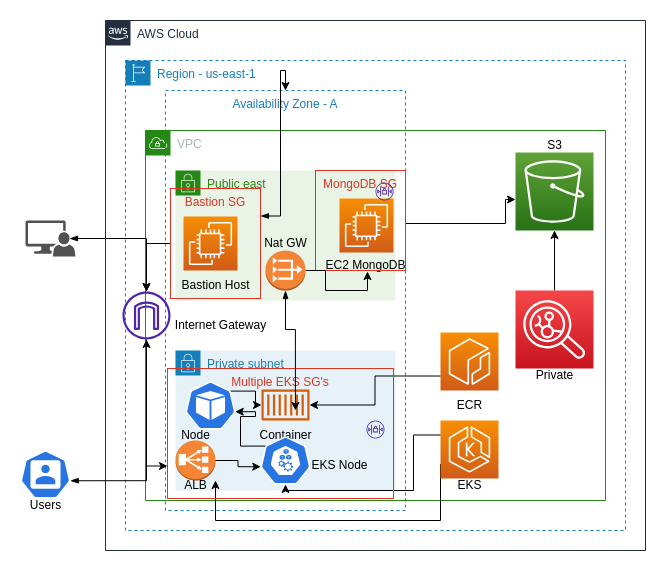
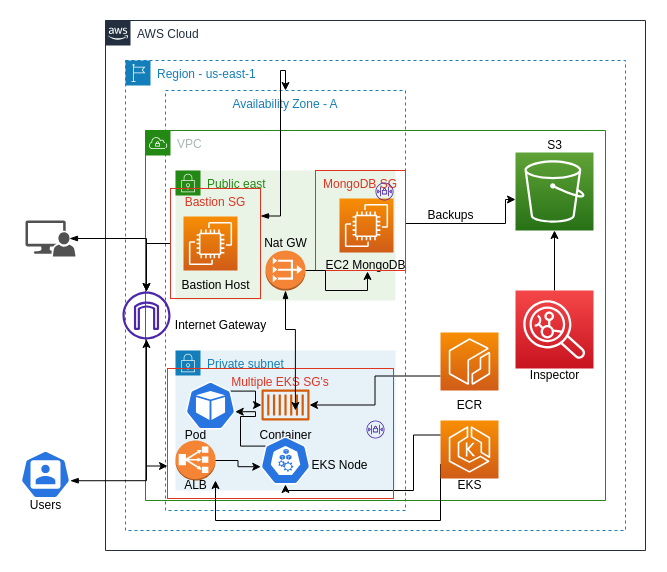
  <mxCell id="0" />
  <mxCell id="1" parent="0" />
  <mxCell id="2" value="AWS Cloud" style="points=[[0,0],[0.25,0],[0.5,0],[0.75,0],[1,0],[1,0.25],[1,0.5],[1,0.75],[1,1],[0.75,1],[0.5,1],[0.25,1],[0,1],[0,0.75],[0,0.5],[0,0.25]];outlineConnect=0;gradientColor=none;html=1;whiteSpace=wrap;fontSize=12;fontStyle=0;container=1;pointerEvents=0;collapsible=0;recursiveResize=0;shape=mxgraph.aws4.group;grIcon=mxgraph.aws4.group_aws_cloud_alt;strokeColor=#232F3E;fillColor=none;verticalAlign=top;align=left;spacingLeft=30;fontColor=#232F3E;dashed=0;" vertex="1" parent="1"><mxGeometry x="105" y="20" width="540" height="530" as="geometry" /></mxCell>
  <mxCell id="3" value="Region - us-east-1" style="points=[[0,0],[0.25,0],[0.5,0],[0.75,0],[1,0],[1,0.25],[1,0.5],[1,0.75],[1,1],[0.75,1],[0.5,1],[0.25,1],[0,1],[0,0.75],[0,0.5],[0,0.25]];outlineConnect=0;gradientColor=none;html=1;whiteSpace=wrap;fontSize=12;fontStyle=0;container=1;pointerEvents=0;collapsible=0;recursiveResize=0;shape=mxgraph.aws4.group;grIcon=mxgraph.aws4.group_region;strokeColor=#147EBA;fillColor=none;verticalAlign=top;align=left;spacingLeft=30;fontColor=#147EBA;dashed=1;" vertex="1" parent="1"><mxGeometry x="125" y="60" width="500" height="470" as="geometry" /></mxCell>
  <mxCell id="4" value="Availability Zone - A" style="fillColor=none;strokeColor=#147EBA;dashed=1;verticalAlign=top;fontStyle=0;fontColor=#147EBA;whiteSpace=wrap;html=1;" vertex="1" parent="3"><mxGeometry x="40" y="30" width="240" height="420" as="geometry" /></mxCell>
  <mxCell id="5" value="Private subnet" style="points=[[0,0],[0.25,0],[0.5,0],[0.75,0],[1,0],[1,0.25],[1,0.5],[1,0.75],[1,1],[0.75,1],[0.5,1],[0.25,1],[0,1],[0,0.75],[0,0.5],[0,0.25]];outlineConnect=0;gradientColor=none;html=1;whiteSpace=wrap;fontSize=12;fontStyle=0;container=1;pointerEvents=0;collapsible=0;recursiveResize=0;shape=mxgraph.aws4.group;grIcon=mxgraph.aws4.group_security_group;grStroke=0;strokeColor=#147EBA;fillColor=#E6F2F8;verticalAlign=top;align=left;spacingLeft=30;fontColor=#147EBA;dashed=0;" vertex="1" parent="3"><mxGeometry x="50" y="290" width="220" height="140" as="geometry" /></mxCell>
  <mxCell id="6" value="Public east" style="points=[[0,0],[0.25,0],[0.5,0],[0.75,0],[1,0],[1,0.25],[1,0.5],[1,0.75],[1,1],[0.75,1],[0.5,1],[0.25,1],[0,1],[0,0.75],[0,0.5],[0,0.25]];outlineConnect=0;gradientColor=none;html=1;whiteSpace=wrap;fontSize=12;fontStyle=0;container=1;pointerEvents=0;collapsible=0;recursiveResize=0;shape=mxgraph.aws4.group;grIcon=mxgraph.aws4.group_security_group;grStroke=0;strokeColor=#248814;fillColor=#E9F3E6;verticalAlign=top;align=left;spacingLeft=30;fontColor=#248814;dashed=0;" vertex="1" parent="3"><mxGeometry x="50" y="110" width="220" height="130" as="geometry" /></mxCell>
  <mxCell id="7" value="EKS Node" style="text;html=1;align=center;verticalAlign=middle;resizable=0;points=[];autosize=1;strokeColor=none;fillColor=none;" vertex="1" parent="3"><mxGeometry x="174" y="390" width="80" height="30" as="geometry" /></mxCell>
- <mxCell id="8" value="Node" style="text;html=1;align=center;verticalAlign=middle;resizable=0;points=[];autosize=1;strokeColor=none;fillColor=none;" vertex="1" parent="3"><mxGeometry x="50" y="360" width="40" height="30" as="geometry" /></mxCell>
+ <mxCell id="8" value="Pod" style="text;html=1;align=center;verticalAlign=middle;resizable=0;points=[];autosize=1;strokeColor=none;fillColor=none;" vertex="1" parent="3"><mxGeometry x="50" y="360" width="40" height="30" as="geometry" /></mxCell>
  <mxCell id="9" value="Bastion Host" style="text;html=1;align=center;verticalAlign=middle;resizable=0;points=[];autosize=1;strokeColor=none;fillColor=none;" vertex="1" parent="3"><mxGeometry x="45" y="210" width="90" height="30" as="geometry" /></mxCell>
  <mxCell id="10" value="Internet Gateway" style="text;html=1;align=center;verticalAlign=middle;resizable=0;points=[];autosize=1;strokeColor=none;fillColor=none;" vertex="1" parent="3"><mxGeometry x="40" y="250" width="110" height="30" as="geometry" /></mxCell>
  <mxCell id="11" value="VPC" style="points=[[0,0],[0.25,0],[0.5,0],[0.75,0],[1,0],[1,0.25],[1,0.5],[1,0.75],[1,1],[0.75,1],[0.5,1],[0.25,1],[0,1],[0,0.75],[0,0.5],[0,0.25]];outlineConnect=0;gradientColor=none;html=1;whiteSpace=wrap;fontSize=12;fontStyle=0;container=1;pointerEvents=0;collapsible=0;recursiveResize=0;shape=mxgraph.aws4.group;grIcon=mxgraph.aws4.group_vpc;strokeColor=#248814;fillColor=none;verticalAlign=top;align=left;spacingLeft=30;fontColor=#AAB7B8;dashed=0;" vertex="1" parent="1"><mxGeometry x="145" y="130" width="460" height="370" as="geometry" /></mxCell>
  <mxCell id="12" style="edgeStyle=orthogonalEdgeStyle;rounded=0;orthogonalLoop=1;jettySize=auto;html=1;exitX=0;exitY=0.75;exitDx=0;exitDy=0;exitPerimeter=0;" edge="1" parent="11" source="13" target="29"><mxGeometry relative="1" as="geometry"><Array as="points"><mxPoint x="295" y="390" /><mxPoint x="70" y="390" /></Array></mxGeometry></mxCell>
  <mxCell id="13" value="" style="sketch=0;points=[[0,0,0],[0.25,0,0],[0.5,0,0],[0.75,0,0],[1,0,0],[0,1,0],[0.25,1,0],[0.5,1,0],[0.75,1,0],[1,1,0],[0,0.25,0],[0,0.5,0],[0,0.75,0],[1,0.25,0],[1,0.5,0],[1,0.75,0]];outlineConnect=0;fontColor=#232F3E;gradientColor=#F78E04;gradientDirection=north;fillColor=#D05C17;strokeColor=#ffffff;dashed=0;verticalLabelPosition=bottom;verticalAlign=top;align=center;html=1;fontSize=12;fontStyle=0;aspect=fixed;shape=mxgraph.aws4.resourceIcon;resIcon=mxgraph.aws4.eks;" vertex="1" parent="11"><mxGeometry x="295" y="290" width="58" height="58" as="geometry" /></mxCell>
  <mxCell id="14" value="" style="sketch=0;outlineConnect=0;fontColor=#232F3E;gradientColor=none;fillColor=#D45B07;strokeColor=none;dashed=0;verticalLabelPosition=bottom;verticalAlign=top;align=center;html=1;fontSize=12;fontStyle=0;aspect=fixed;pointerEvents=1;shape=mxgraph.aws4.container_1;" vertex="1" parent="11"><mxGeometry x="116" y="259" width="48" height="31" as="geometry" /></mxCell>
  <mxCell id="15" value="" style="sketch=0;points=[[0,0,0],[0.25,0,0],[0.5,0,0],[0.75,0,0],[1,0,0],[0,1,0],[0.25,1,0],[0.5,1,0],[0.75,1,0],[1,1,0],[0,0.25,0],[0,0.5,0],[0,0.75,0],[1,0.25,0],[1,0.5,0],[1,0.75,0]];outlineConnect=0;fontColor=#232F3E;gradientColor=#60A337;gradientDirection=north;fillColor=#277116;strokeColor=#ffffff;dashed=0;verticalLabelPosition=bottom;verticalAlign=top;align=center;html=1;fontSize=12;fontStyle=0;aspect=fixed;shape=mxgraph.aws4.resourceIcon;resIcon=mxgraph.aws4.s3;" vertex="1" parent="11"><mxGeometry x="370" y="22" width="78" height="78" as="geometry" /></mxCell>
  <mxCell id="16" style="edgeStyle=orthogonalEdgeStyle;rounded=0;orthogonalLoop=1;jettySize=auto;html=1;exitX=0;exitY=0.75;exitDx=0;exitDy=0;exitPerimeter=0;" edge="1" parent="11" source="17" target="14"><mxGeometry relative="1" as="geometry" /></mxCell>
  <mxCell id="17" value="" style="sketch=0;points=[[0,0,0],[0.25,0,0],[0.5,0,0],[0.75,0,0],[1,0,0],[0,1,0],[0.25,1,0],[0.5,1,0],[0.75,1,0],[1,1,0],[0,0.25,0],[0,0.5,0],[0,0.75,0],[1,0.25,0],[1,0.5,0],[1,0.75,0]];outlineConnect=0;fontColor=#232F3E;gradientColor=#F78E04;gradientDirection=north;fillColor=#D05C17;strokeColor=#ffffff;dashed=0;verticalLabelPosition=bottom;verticalAlign=top;align=center;html=1;fontSize=12;fontStyle=0;aspect=fixed;shape=mxgraph.aws4.resourceIcon;resIcon=mxgraph.aws4.ecr;" vertex="1" parent="11"><mxGeometry x="295" y="202" width="58" height="58" as="geometry" /></mxCell>
  <mxCell id="18" value="ECR" style="text;html=1;align=center;verticalAlign=middle;resizable=0;points=[];autosize=1;strokeColor=none;fillColor=none;" vertex="1" parent="11"><mxGeometry x="299" y="260" width="50" height="30" as="geometry" /></mxCell>
  <mxCell id="19" value="EKS" style="text;html=1;align=center;verticalAlign=middle;resizable=0;points=[];autosize=1;strokeColor=none;fillColor=none;" vertex="1" parent="11"><mxGeometry x="299" y="340" width="50" height="30" as="geometry" /></mxCell>
  <mxCell id="20" value="S3" style="text;html=1;align=center;verticalAlign=middle;resizable=0;points=[];autosize=1;strokeColor=none;fillColor=none;" vertex="1" parent="11"><mxGeometry x="389" width="40" height="30" as="geometry" /></mxCell>
  <mxCell id="21" value="Container" style="text;html=1;align=center;verticalAlign=middle;resizable=0;points=[];autosize=1;strokeColor=none;fillColor=none;" vertex="1" parent="11"><mxGeometry x="100" y="290" width="80" height="30" as="geometry" /></mxCell>
  <mxCell id="22" style="edgeStyle=orthogonalEdgeStyle;rounded=0;orthogonalLoop=1;jettySize=auto;html=1;exitX=0.9;exitY=0.2;exitDx=0;exitDy=0;exitPerimeter=0;" edge="1" parent="11" source="23" target="14"><mxGeometry relative="1" as="geometry" /></mxCell>
  <mxCell id="23" value="" style="sketch=0;html=1;dashed=0;whitespace=wrap;fillColor=#2875E2;strokeColor=#ffffff;points=[[0.005,0.63,0],[0.1,0.2,0],[0.9,0.2,0],[0.5,0,0],[0.995,0.63,0],[0.72,0.99,0],[0.5,1,0],[0.28,0.99,0]];verticalLabelPosition=bottom;align=center;verticalAlign=top;shape=mxgraph.kubernetes.icon;prIcon=pod" vertex="1" parent="11"><mxGeometry x="40" y="251" width="50" height="48" as="geometry" /></mxCell>
+ <mxCell id="24" value="Backups" style="text;html=1;align=center;verticalAlign=middle;resizable=0;points=[];autosize=1;strokeColor=none;fillColor=none;" vertex="1" parent="11"><mxGeometry x="270" y="70" width="70" height="30" as="geometry" /></mxCell>
  <mxCell id="25" style="edgeStyle=orthogonalEdgeStyle;rounded=0;orthogonalLoop=1;jettySize=auto;html=1;exitX=0.5;exitY=0;exitDx=0;exitDy=0;exitPerimeter=0;entryX=0.5;entryY=1;entryDx=0;entryDy=0;entryPerimeter=0;" edge="1" parent="11" source="26" target="15"><mxGeometry relative="1" as="geometry" /></mxCell>
  <mxCell id="26" value="" style="sketch=0;points=[[0,0,0],[0.25,0,0],[0.5,0,0],[0.75,0,0],[1,0,0],[0,1,0],[0.25,1,0],[0.5,1,0],[0.75,1,0],[1,1,0],[0,0.25,0],[0,0.5,0],[0,0.75,0],[1,0.25,0],[1,0.5,0],[1,0.75,0]];outlineConnect=0;fontColor=#232F3E;gradientColor=#F54749;gradientDirection=north;fillColor=#C7131F;strokeColor=#ffffff;dashed=0;verticalLabelPosition=bottom;verticalAlign=top;align=center;html=1;fontSize=12;fontStyle=0;aspect=fixed;shape=mxgraph.aws4.resourceIcon;resIcon=mxgraph.aws4.inspector;" vertex="1" parent="11"><mxGeometry x="370" y="160" width="78" height="78" as="geometry" /></mxCell>
- <mxCell id="27" value="Private" style="text;html=1;align=center;verticalAlign=middle;resizable=0;points=[];autosize=1;strokeColor=none;fillColor=none;" vertex="1" parent="11"><mxGeometry x="374" y="230" width="70" height="30" as="geometry" /></mxCell>
+ <mxCell id="27" value="Inspector" style="text;html=1;align=center;verticalAlign=middle;resizable=0;points=[];autosize=1;strokeColor=none;fillColor=none;" vertex="1" parent="11"><mxGeometry x="374" y="230" width="70" height="30" as="geometry" /></mxCell>
  <mxCell id="28" value="" style="sketch=0;points=[[0,0,0],[0.25,0,0],[0.5,0,0],[0.75,0,0],[1,0,0],[0,1,0],[0.25,1,0],[0.5,1,0],[0.75,1,0],[1,1,0],[0,0.25,0],[0,0.5,0],[0,0.75,0],[1,0.25,0],[1,0.5,0],[1,0.75,0]];outlineConnect=0;fontColor=#232F3E;gradientColor=#F78E04;gradientDirection=north;fillColor=#D05C17;strokeColor=#ffffff;dashed=0;verticalLabelPosition=bottom;verticalAlign=top;align=center;html=1;fontSize=12;fontStyle=0;aspect=fixed;shape=mxgraph.aws4.resourceIcon;resIcon=mxgraph.aws4.ec2;" vertex="1" parent="11"><mxGeometry x="38" y="86" width="54" height="54" as="geometry" /></mxCell>
  <mxCell id="29" value="" style="outlineConnect=0;dashed=0;verticalLabelPosition=bottom;verticalAlign=top;align=center;html=1;shape=mxgraph.aws3.classic_load_balancer;fillColor=#F58534;gradientColor=none;" vertex="1" parent="11"><mxGeometry x="30" y="310" width="40" height="40" as="geometry" /></mxCell>
  <mxCell id="30" value="ALB" style="text;html=1;align=center;verticalAlign=middle;resizable=0;points=[];autosize=1;strokeColor=none;fillColor=none;" vertex="1" parent="11"><mxGeometry x="25" y="340" width="50" height="30" as="geometry" /></mxCell>
  <mxCell id="31" value="EC2 MongoDB" style="text;html=1;align=center;verticalAlign=middle;resizable=0;points=[];autosize=1;strokeColor=none;fillColor=none;" vertex="1" parent="11"><mxGeometry x="170" y="120" width="100" height="30" as="geometry" /></mxCell>
  <mxCell id="32" value="" style="sketch=0;points=[[0,0,0],[0.25,0,0],[0.5,0,0],[0.75,0,0],[1,0,0],[0,1,0],[0.25,1,0],[0.5,1,0],[0.75,1,0],[1,1,0],[0,0.25,0],[0,0.5,0],[0,0.75,0],[1,0.25,0],[1,0.5,0],[1,0.75,0]];outlineConnect=0;fontColor=#232F3E;gradientColor=#F78E04;gradientDirection=north;fillColor=#D05C17;strokeColor=#ffffff;dashed=0;verticalLabelPosition=bottom;verticalAlign=top;align=center;html=1;fontSize=12;fontStyle=0;aspect=fixed;shape=mxgraph.aws4.resourceIcon;resIcon=mxgraph.aws4.ec2;" vertex="1" parent="11"><mxGeometry x="194" y="68" width="54" height="54" as="geometry" /></mxCell>
  <mxCell id="33" style="edgeStyle=orthogonalEdgeStyle;rounded=0;orthogonalLoop=1;jettySize=auto;html=1;" edge="1" parent="11" source="34" target="15"><mxGeometry relative="1" as="geometry"><Array as="points"><mxPoint x="360" y="93" /><mxPoint x="360" y="69" /></Array></mxGeometry></mxCell>
  <mxCell id="34" value="MongoDB SG" style="fillColor=none;strokeColor=#DD3522;verticalAlign=top;fontStyle=0;fontColor=#DD3522;whiteSpace=wrap;html=1;" vertex="1" parent="11"><mxGeometry x="170" y="40" width="90" height="100" as="geometry" /></mxCell>
  <mxCell id="35" style="edgeStyle=orthogonalEdgeStyle;rounded=0;orthogonalLoop=1;jettySize=auto;html=1;exitX=0;exitY=0.5;exitDx=0;exitDy=0;" edge="1" parent="11" source="37" target="46"><mxGeometry relative="1" as="geometry" /></mxCell>
  <mxCell id="36" style="edgeStyle=orthogonalEdgeStyle;rounded=0;orthogonalLoop=1;jettySize=auto;html=1;exitX=1;exitY=0.25;exitDx=0;exitDy=0;startArrow=blockThin;startFill=1;" edge="1" parent="11" source="37" target="4"><mxGeometry relative="1" as="geometry" /></mxCell>
  <mxCell id="37" value="Bastion SG" style="fillColor=none;strokeColor=#DD3522;verticalAlign=top;fontStyle=0;fontColor=#DD3522;whiteSpace=wrap;html=1;" vertex="1" parent="11"><mxGeometry x="25" y="58" width="90" height="110" as="geometry" /></mxCell>
  <mxCell id="38" value="" style="sketch=0;html=1;dashed=0;whitespace=wrap;fillColor=#2875E2;strokeColor=#ffffff;points=[[0.005,0.63,0],[0.1,0.2,0],[0.9,0.2,0],[0.5,0,0],[0.995,0.63,0],[0.72,0.99,0],[0.5,1,0],[0.28,0.99,0]];verticalLabelPosition=bottom;align=center;verticalAlign=top;shape=mxgraph.kubernetes.icon;prIcon=node" vertex="1" parent="11"><mxGeometry x="115" y="306" width="50" height="48" as="geometry" /></mxCell>
  <mxCell id="39" style="edgeStyle=orthogonalEdgeStyle;rounded=0;orthogonalLoop=1;jettySize=auto;html=1;exitX=0;exitY=0.25;exitDx=0;exitDy=0;exitPerimeter=0;entryX=0.5;entryY=1;entryDx=0;entryDy=0;entryPerimeter=0;" edge="1" parent="11" source="13" target="38"><mxGeometry relative="1" as="geometry"><Array as="points"><mxPoint x="268" y="305" /><mxPoint x="268" y="360" /><mxPoint x="140" y="360" /></Array></mxGeometry></mxCell>
  <mxCell id="40" style="edgeStyle=orthogonalEdgeStyle;rounded=0;orthogonalLoop=1;jettySize=auto;html=1;exitX=0.1;exitY=0.2;exitDx=0;exitDy=0;exitPerimeter=0;entryX=0.995;entryY=0.63;entryDx=0;entryDy=0;entryPerimeter=0;" edge="1" parent="11" source="38" target="23"><mxGeometry relative="1" as="geometry" /></mxCell>
  <mxCell id="41" style="edgeStyle=orthogonalEdgeStyle;rounded=0;orthogonalLoop=1;jettySize=auto;html=1;exitX=1;exitY=0.5;exitDx=0;exitDy=0;exitPerimeter=0;entryX=0.005;entryY=0.63;entryDx=0;entryDy=0;entryPerimeter=0;" edge="1" parent="11" source="29" target="38"><mxGeometry relative="1" as="geometry" /></mxCell>
  <mxCell id="42" value="Multiple EKS SG's" style="fillColor=none;strokeColor=#DD3522;verticalAlign=top;fontStyle=0;fontColor=#DD3522;whiteSpace=wrap;html=1;" vertex="1" parent="11"><mxGeometry x="22" y="238" width="226" height="130" as="geometry" /></mxCell>
  <mxCell id="43" value="" style="sketch=0;outlineConnect=0;fontColor=#232F3E;gradientColor=none;fillColor=#4D27AA;strokeColor=none;dashed=0;verticalLabelPosition=bottom;verticalAlign=top;align=center;html=1;fontSize=12;fontStyle=0;aspect=fixed;pointerEvents=1;shape=mxgraph.aws4.network_access_control_list;" vertex="1" parent="11"><mxGeometry x="221" y="290" width="18" height="18" as="geometry" /></mxCell>
  <mxCell id="44" value="" style="sketch=0;outlineConnect=0;fontColor=#232F3E;gradientColor=none;fillColor=#4D27AA;strokeColor=none;dashed=0;verticalLabelPosition=bottom;verticalAlign=top;align=center;html=1;fontSize=12;fontStyle=0;aspect=fixed;pointerEvents=1;shape=mxgraph.aws4.network_access_control_list;" vertex="1" parent="11"><mxGeometry x="230" y="52" width="18" height="18" as="geometry" /></mxCell>
  <mxCell id="45" value="" style="edgeStyle=orthogonalEdgeStyle;rounded=0;orthogonalLoop=1;jettySize=auto;html=1;entryX=0;entryY=0.75;entryDx=0;entryDy=0;" edge="1" parent="11" source="46" target="42"><mxGeometry relative="1" as="geometry" /></mxCell>
  <mxCell id="46" value="" style="sketch=0;outlineConnect=0;fontColor=#232F3E;gradientColor=none;fillColor=#4D27AA;strokeColor=none;dashed=0;verticalLabelPosition=bottom;verticalAlign=top;align=center;html=1;fontSize=12;fontStyle=0;aspect=fixed;pointerEvents=1;shape=mxgraph.aws4.internet_gateway;" vertex="1" parent="11"><mxGeometry x="-23" y="161" width="48" height="48" as="geometry" /></mxCell>
  <mxCell id="47" style="edgeStyle=orthogonalEdgeStyle;rounded=0;orthogonalLoop=1;jettySize=auto;html=1;exitX=0.5;exitY=1;exitDx=0;exitDy=0;exitPerimeter=0;entryX=0.566;entryY=0.323;entryDx=0;entryDy=0;entryPerimeter=0;startArrow=blockThin;startFill=1;" edge="1" parent="11" source="49" target="42"><mxGeometry relative="1" as="geometry" /></mxCell>
  <mxCell id="48" style="edgeStyle=orthogonalEdgeStyle;rounded=0;orthogonalLoop=1;jettySize=auto;html=1;exitX=1;exitY=0.5;exitDx=0;exitDy=0;exitPerimeter=0;entryX=0.578;entryY=1.01;entryDx=0;entryDy=0;entryPerimeter=0;" edge="1" parent="11" source="49" target="34"><mxGeometry relative="1" as="geometry" /></mxCell>
  <mxCell id="49" value="" style="outlineConnect=0;dashed=0;verticalLabelPosition=bottom;verticalAlign=top;align=center;html=1;shape=mxgraph.aws3.vpc_nat_gateway;fillColor=#F58536;gradientColor=none;" vertex="1" parent="11"><mxGeometry x="120" y="120" width="40" height="40" as="geometry" /></mxCell>
  <mxCell id="50" value="Nat GW" style="text;html=1;align=center;verticalAlign=middle;resizable=0;points=[];autosize=1;strokeColor=none;fillColor=none;" vertex="1" parent="11"><mxGeometry x="105" y="98" width="70" height="30" as="geometry" /></mxCell>
  <mxCell id="51" style="edgeStyle=orthogonalEdgeStyle;rounded=0;orthogonalLoop=1;jettySize=auto;html=1;exitX=0.88;exitY=0.5;exitDx=0;exitDy=0;exitPerimeter=0;startArrow=blockThin;startFill=1;" edge="1" parent="1" source="52" target="46"><mxGeometry relative="1" as="geometry" /></mxCell>
  <mxCell id="52" value="" style="sketch=0;pointerEvents=1;shadow=0;dashed=0;html=1;strokeColor=none;labelPosition=center;verticalLabelPosition=bottom;verticalAlign=top;align=center;fillColor=#515151;shape=mxgraph.mscae.system_center.admin_console" vertex="1" parent="1"><mxGeometry x="25" y="220" width="50" height="36" as="geometry" /></mxCell>
  <mxCell id="53" style="edgeStyle=orthogonalEdgeStyle;rounded=0;orthogonalLoop=1;jettySize=auto;html=1;exitX=0.995;exitY=0.63;exitDx=0;exitDy=0;exitPerimeter=0;startArrow=blockThin;startFill=1;" edge="1" parent="1" source="54" target="46"><mxGeometry relative="1" as="geometry" /></mxCell>
  <mxCell id="54" value="" style="sketch=0;html=1;dashed=0;whitespace=wrap;fillColor=#2875E2;strokeColor=#ffffff;points=[[0.005,0.63,0],[0.1,0.2,0],[0.9,0.2,0],[0.5,0,0],[0.995,0.63,0],[0.72,0.99,0],[0.5,1,0],[0.28,0.99,0]];verticalLabelPosition=bottom;align=center;verticalAlign=top;shape=mxgraph.kubernetes.icon;prIcon=user" vertex="1" parent="1"><mxGeometry x="20" y="450" width="50" height="48" as="geometry" /></mxCell>
  <mxCell id="55" value="Users" style="text;html=1;align=center;verticalAlign=middle;resizable=0;points=[];autosize=1;strokeColor=none;fillColor=none;" vertex="1" parent="1"><mxGeometry x="20" y="490" width="50" height="30" as="geometry" /></mxCell>
